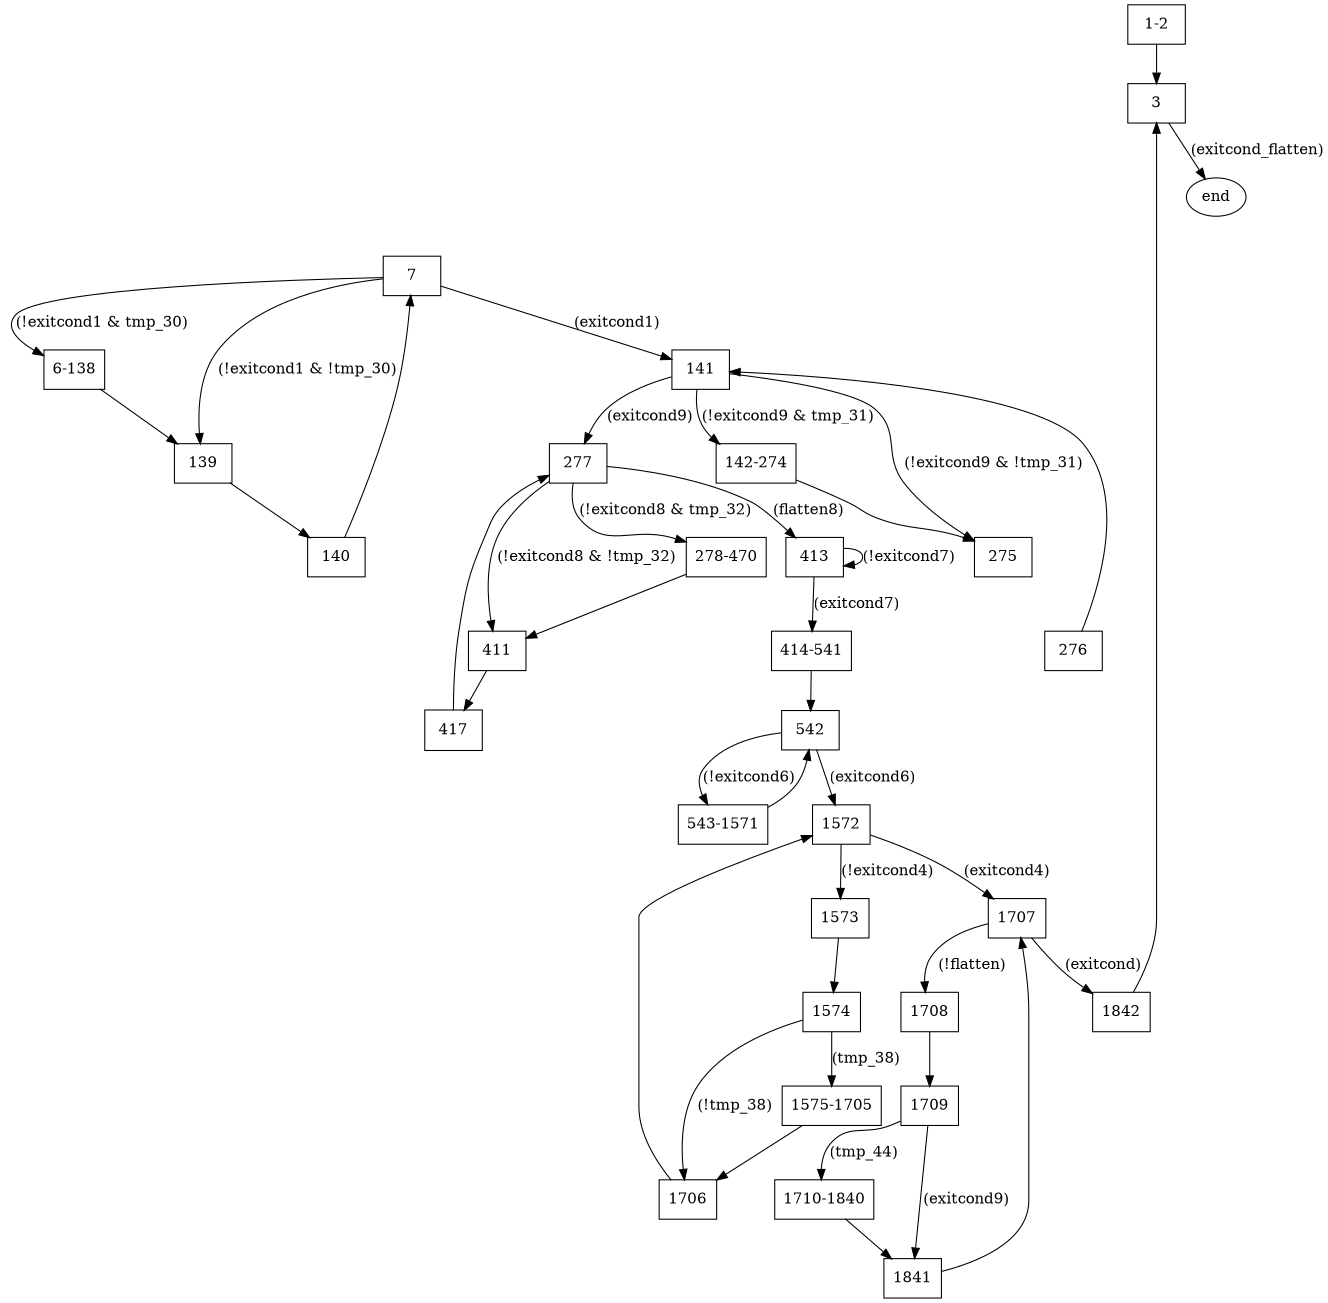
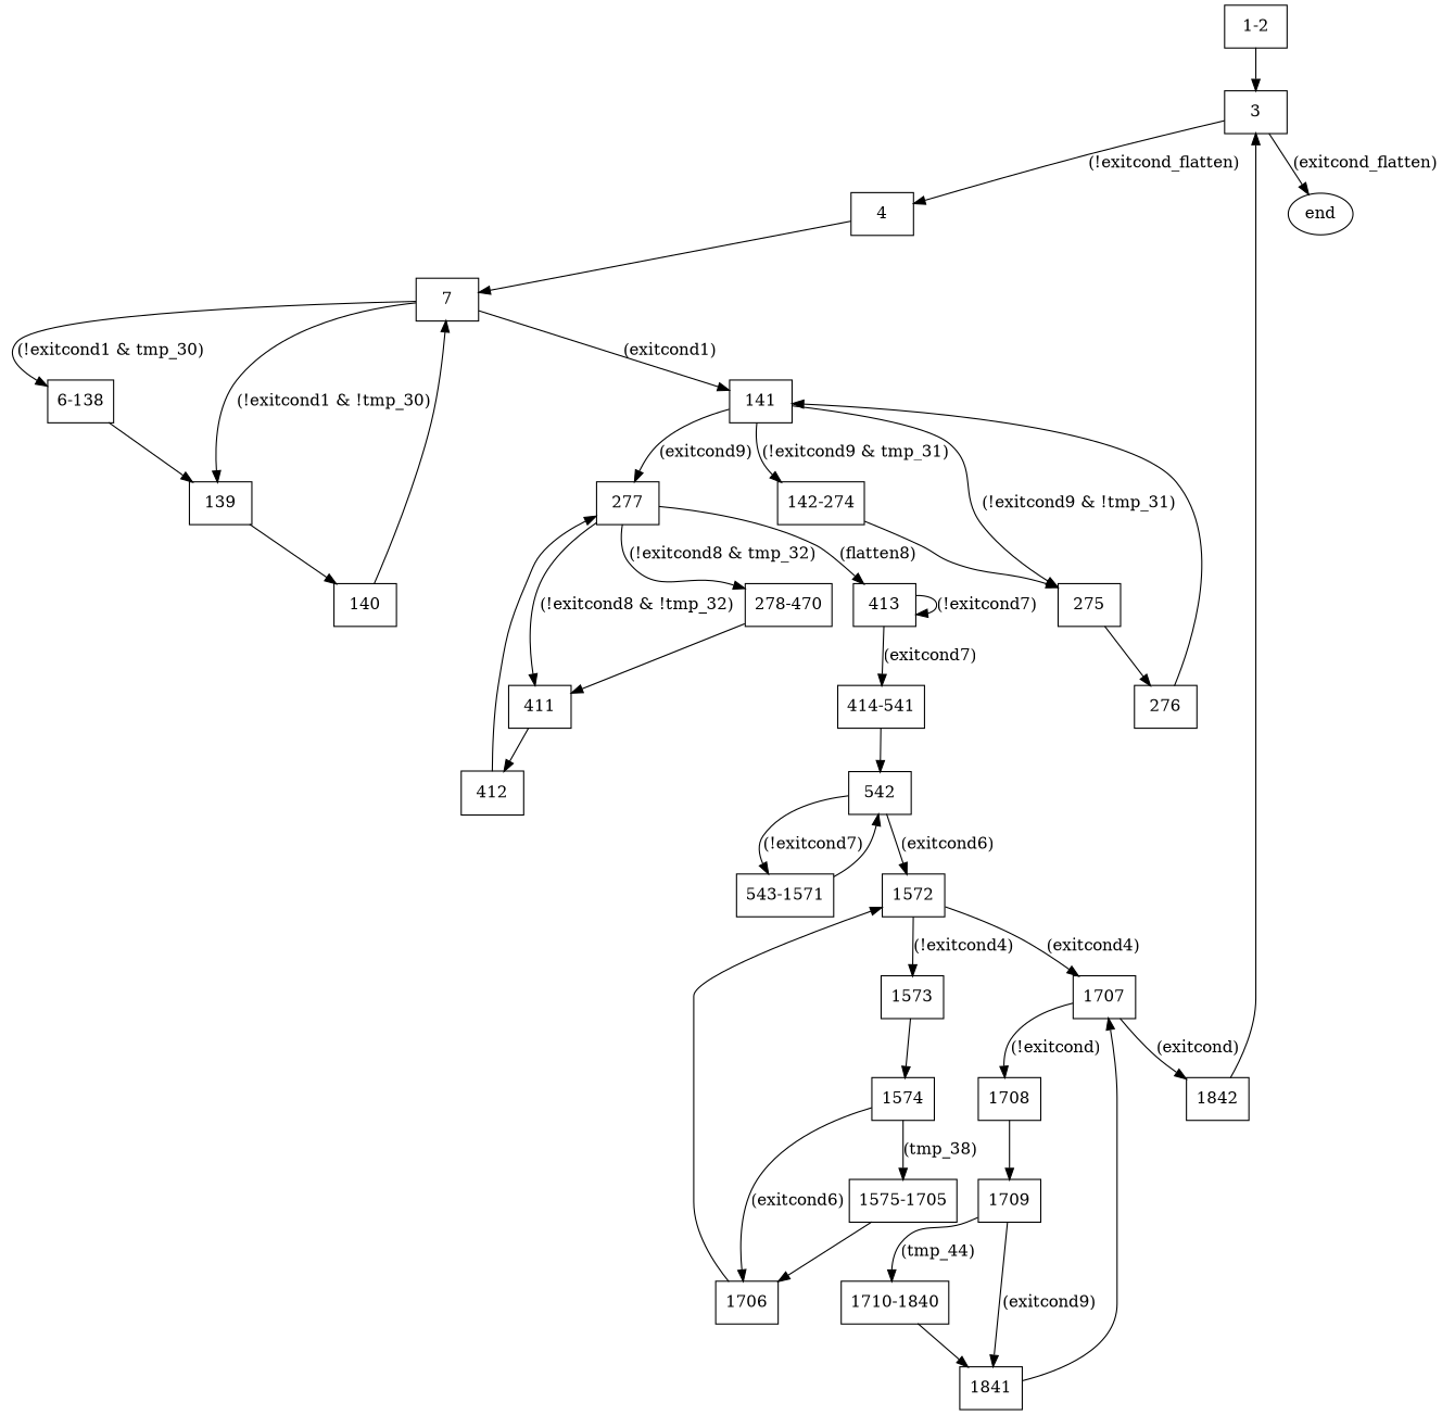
  digraph {
    node [shape=record]
    n1 [label=3]
+   n2 [label=4]
    n3 [label=end shape=""]
    n4 [label=7]
    n5 [label=139]
    n6 [label=141]
    n7 [label="6-138"]
    n8 [label=140]
    n9 [label=275]
    n10 [label=277]
    n11 [label="142-274"]
    n12 [label=276]
    n13 [label=411]
    n14 [label=413]
    n15 [label="278-470"]
-   n16 [label=417]
+   n16 [label=412]
    n17 [label="414-541"]
    n18 [label=542]
    n19 [label=1572]
    n20 [label="543-1571"]
    n21 [label=1573]
    n22 [label=1707]
    n23 [label=1574]
    n24 [label=1708]
    n25 [label=1842]
    n26 [label=1706]
    n27 [label="1575-1705"]
    n28 [label=1709]
    n29 [label=1841]
    n30 [label="1710-1840"]
    n31 [label="1-2"]
+   n1 -> n2 [label="(!exitcond_flatten)"]
    n1 -> n3 [label="(exitcond_flatten)"]
+   n2 -> n4
    n4 -> n5 [label="(!exitcond1 & !tmp_30)"]
    n4 -> n6 [label="(exitcond1)"]
    n4 -> n7 [label="(!exitcond1 & tmp_30)"]
    n5 -> n8
    n6 -> n9 [label="(!exitcond9 & !tmp_31)"]
    n6 -> n10 [label="(exitcond9)"]
    n6 -> n11 [label="(!exitcond9 & tmp_31)"]
    n7 -> n5
    n8 -> n4
+   n9 -> n12
    n10 -> n13 [label="(!exitcond8 & !tmp_32)"]
    n10 -> n14 [label="(flatten8)"]
    n10 -> n15 [label="(!exitcond8 & tmp_32)"]
    n11 -> n9
    n12 -> n6
    n13 -> n16
    n14 -> n14 [label="(!exitcond7)"]
    n14 -> n17 [label="(exitcond7)"]
    n15 -> n13
    n16 -> n10
    n17 -> n18
    n18 -> n19 [label="(exitcond6)"]
-   n18 -> n20 [label="(!exitcond6)"]
+   n18 -> n20 [label="(!exitcond7)"]
    n19 -> n21 [label="(!exitcond4)"]
    n19 -> n22 [label="(exitcond4)"]
    n20 -> n18
    n21 -> n23
-   n22 -> n24 [label="(!flatten)"]
+   n22 -> n24 [label="(!exitcond)"]
    n22 -> n25 [label="(exitcond)"]
-   n23 -> n26 [label="(!tmp_38)"]
+   n23 -> n26 [label="(exitcond6)"]
    n23 -> n27 [label="(tmp_38)"]
    n24 -> n28
    n25 -> n1
    n26 -> n19
    n27 -> n26
    n28 -> n29 [label="(exitcond9)"]
    n28 -> n30 [label="(tmp_44)"]
    n29 -> n22
    n30 -> n29
    n31 -> n1
  }
